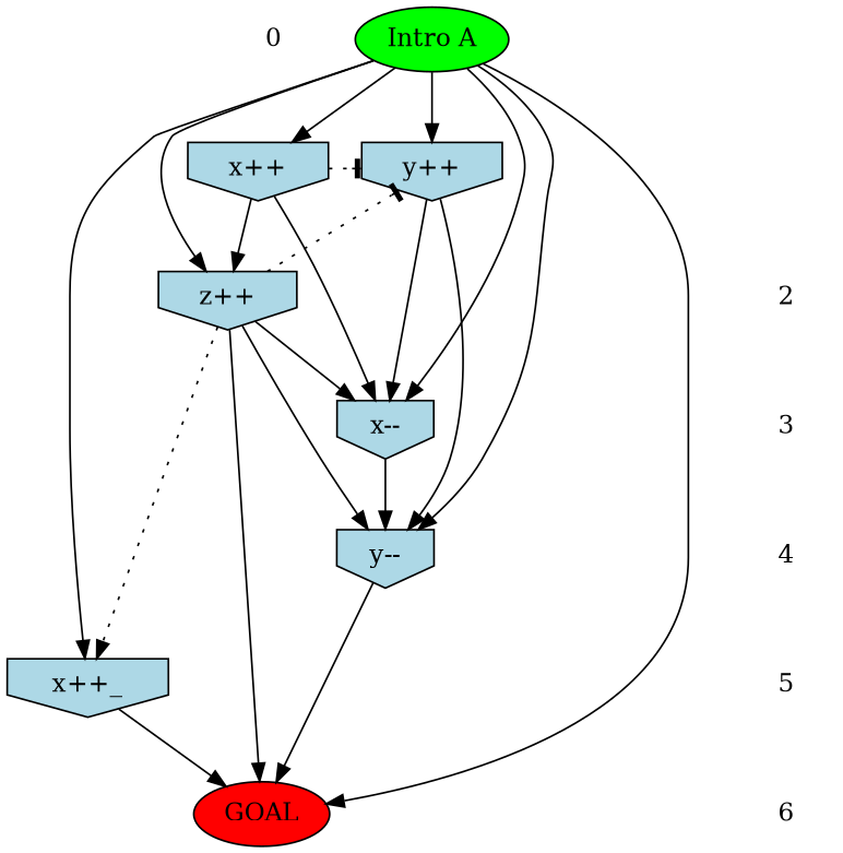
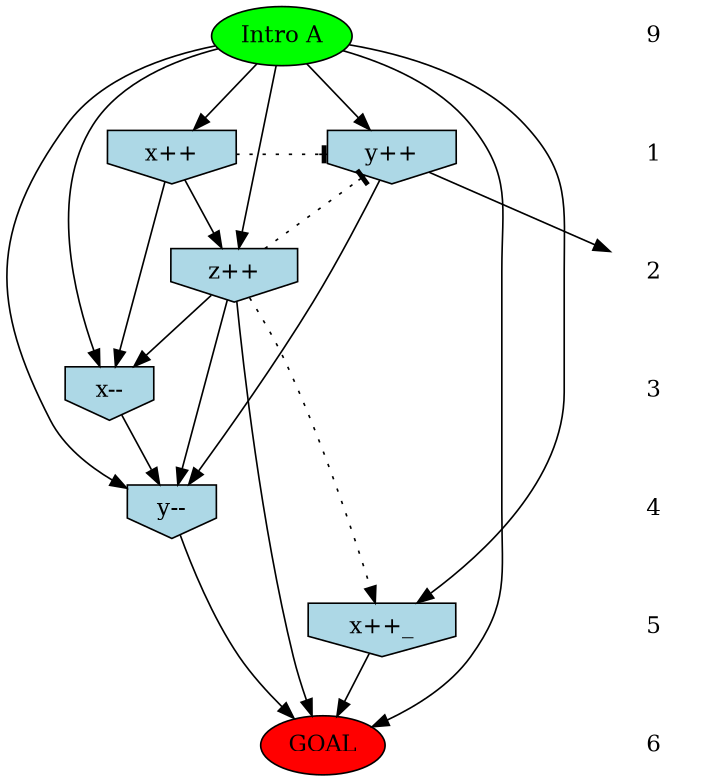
  digraph {
    ranksep=.5
    node [shape=plaintext style=filled]
-   0 [style=""]
+   0 [label=9 style=""]
    n2 [fillcolor=green label="Intro A" shape=""]
+   1 [style=""]
    n4 [fillcolor=lightblue label="y++" shape=invhouse]
    n5 [fillcolor=lightblue label="x++" shape=invhouse]
    2 [style=""]
    n7 [fillcolor=lightblue label="z++" shape=invhouse]
    3 [style=""]
    n9 [fillcolor=lightblue label="x--" shape=invhouse]
    4 [style=""]
    n11 [fillcolor=lightblue label="y--" shape=invhouse]
    5 [style=""]
    n13 [fillcolor=lightblue label="x++_" shape=invhouse]
    6 [style=""]
    n15 [fillcolor=red label=GOAL shape=""]
    subgraph sub_1 {
      rank=same
      0
      n2
    }
    subgraph sub_2 {
      rank=same
+     1
      n4
      n5
    }
    subgraph sub_3 {
      rank=same
      2
      n7
    }
    subgraph sub_4 {
      rank=same
      3
      n9
    }
    subgraph sub_5 {
      rank=same
      4
      n11
    }
    subgraph sub_6 {
      rank=same
      5
      n13
    }
    subgraph sub_7 {
      rank=same
      6
      n15
    }
+   0 -> 1 [style=invis]
    n2 -> n4
    n2 -> n5
    n2 -> n7
    n2 -> n9
    n2 -> n11
    n2 -> n13
    n2 -> n15
-   n4 -> n9
+   1 -> 2 [style=invis]
+   n4 -> 2
    n4 -> n11
    n5 -> n4 [arrowhead=tee style=dotted]
    n5 -> n7
    n5 -> n9
    2 -> 3 [style=invis]
    n7 -> n4 [arrowhead=tee style=dotted]
    n7 -> n9
    n7 -> n11
    n7 -> n13 [style=dotted]
    n7 -> n15
    3 -> 4 [style=invis]
    n9 -> n11
    4 -> 5 [style=invis]
    n11 -> n15
    5 -> 6 [style=invis]
    n13 -> n15
  }
